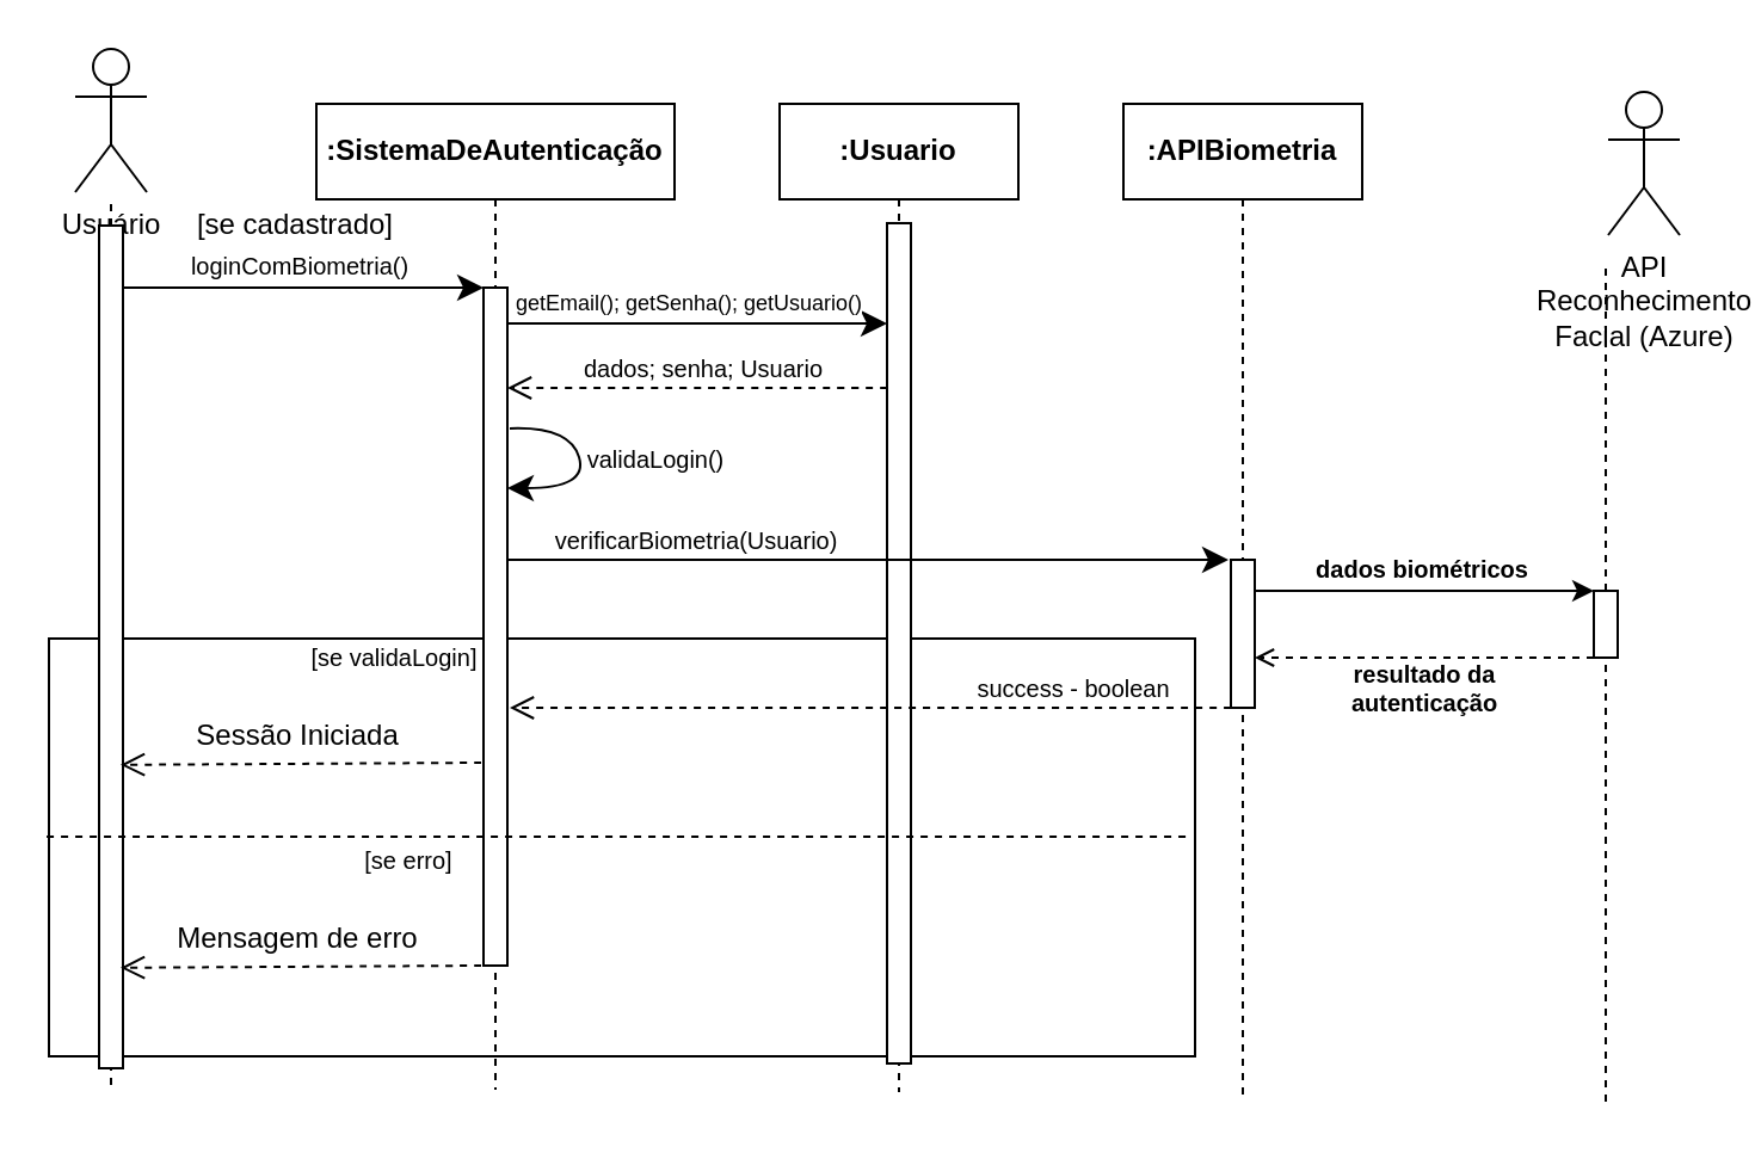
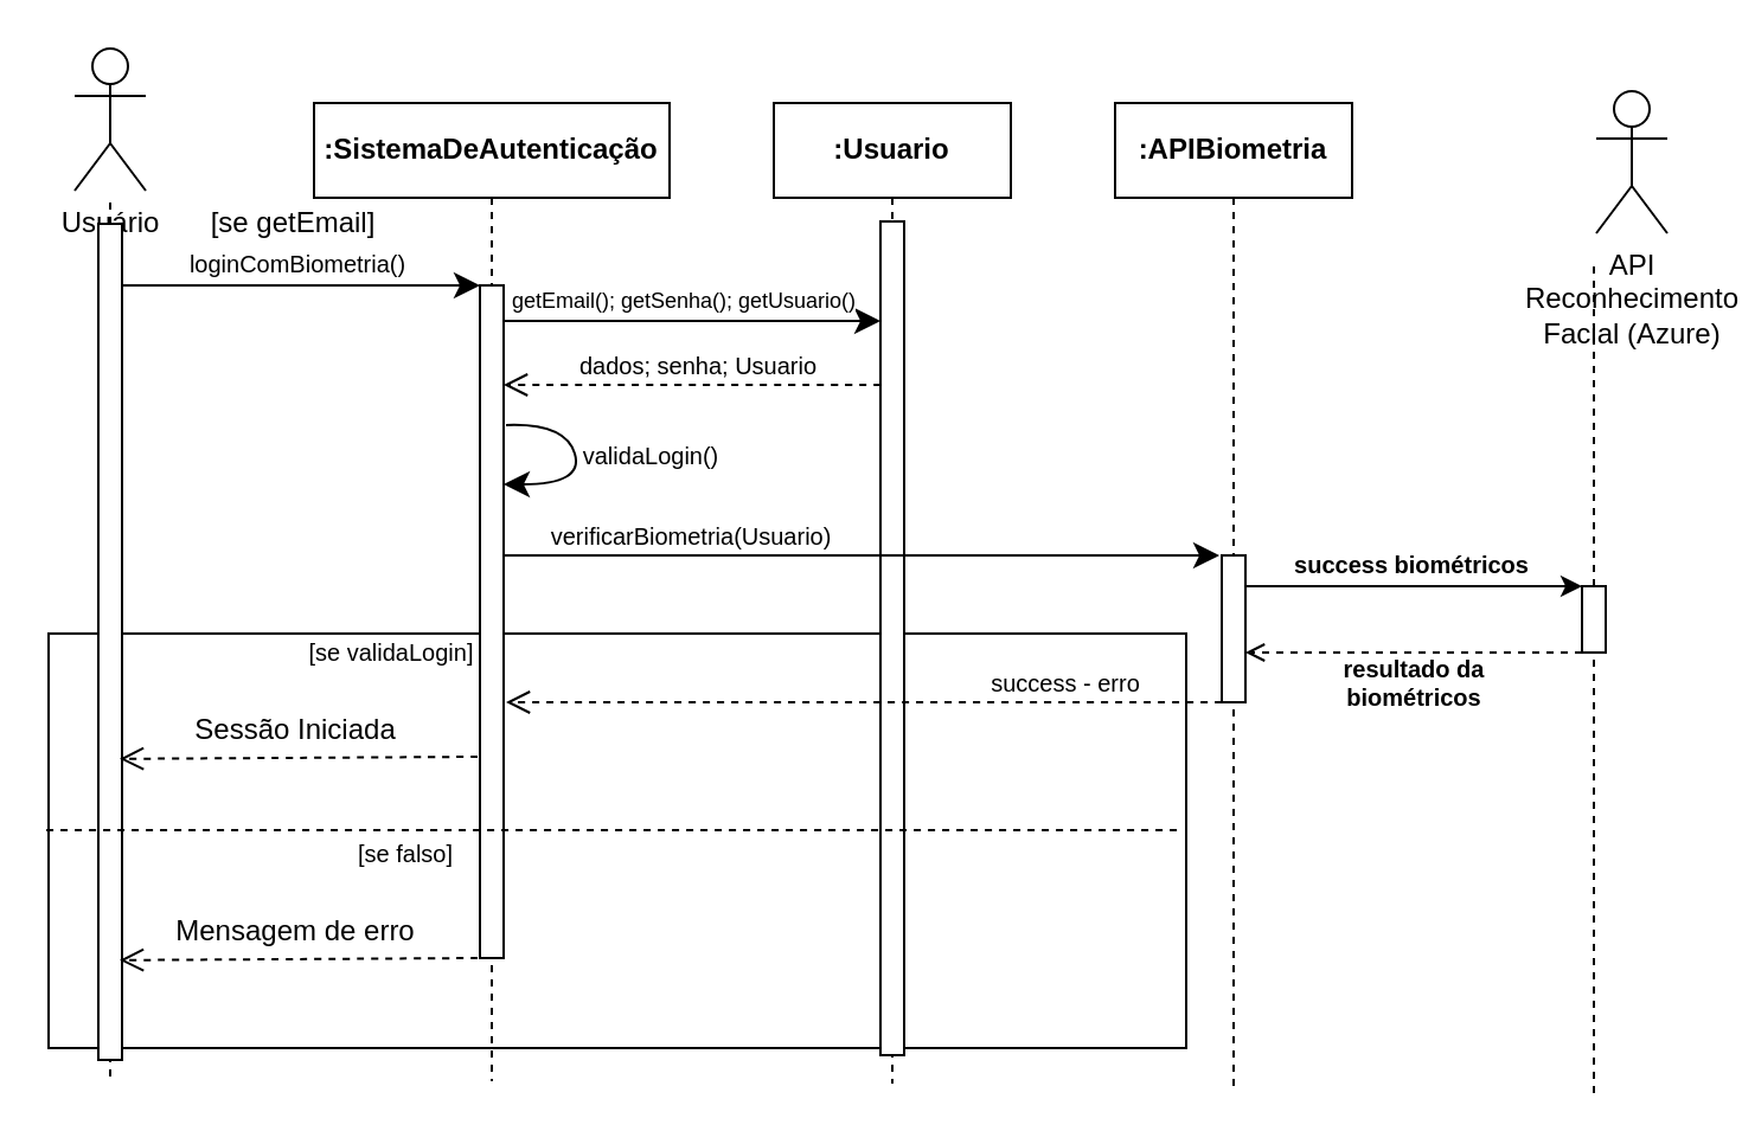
  <mxCell id="0" />
  <mxCell id="1" parent="0" />
  <mxCell id="2" value="" style="rounded=0;whiteSpace=wrap;html=1;fillColor=none;" parent="1" vertex="1"><mxGeometry x="20" y="267" width="480" height="175" as="geometry" /></mxCell>
  <mxCell id="3" value="" style="endArrow=none;dashed=1;html=1;rounded=0;" parent="1" edge="1"><mxGeometry width="50" height="50" relative="1" as="geometry"><mxPoint x="46" y="454" as="sourcePoint" /><mxPoint x="46" y="84" as="targetPoint" /></mxGeometry></mxCell>
  <mxCell id="4" value="&lt;b&gt;:Usuario&lt;/b&gt;" style="shape=umlLifeline;perimeter=lifelinePerimeter;whiteSpace=wrap;html=1;container=0;dropTarget=0;collapsible=0;recursiveResize=0;outlineConnect=0;portConstraint=eastwest;newEdgeStyle={&quot;edgeStyle&quot;:&quot;elbowEdgeStyle&quot;,&quot;elbow&quot;:&quot;vertical&quot;,&quot;curved&quot;:0,&quot;rounded&quot;:0};" parent="1" vertex="1"><mxGeometry x="326" y="43" width="100" height="414" as="geometry" /></mxCell>
  <mxCell id="5" value="" style="html=1;points=[];perimeter=orthogonalPerimeter;outlineConnect=0;targetShapes=umlLifeline;portConstraint=eastwest;newEdgeStyle={&quot;edgeStyle&quot;:&quot;elbowEdgeStyle&quot;,&quot;elbow&quot;:&quot;vertical&quot;,&quot;curved&quot;:0,&quot;rounded&quot;:0};" parent="4" vertex="1"><mxGeometry x="45" y="50" width="10" height="352" as="geometry" /></mxCell>
  <mxCell id="6" value="&lt;b&gt;:SistemaDeAutenticação&lt;/b&gt;" style="shape=umlLifeline;perimeter=lifelinePerimeter;whiteSpace=wrap;html=1;container=0;dropTarget=0;collapsible=0;recursiveResize=0;outlineConnect=0;portConstraint=eastwest;newEdgeStyle={&quot;edgeStyle&quot;:&quot;elbowEdgeStyle&quot;,&quot;elbow&quot;:&quot;vertical&quot;,&quot;curved&quot;:0,&quot;rounded&quot;:0};" parent="1" vertex="1"><mxGeometry x="132" y="43" width="150" height="413" as="geometry" /></mxCell>
  <mxCell id="7" value="" style="html=1;points=[];perimeter=orthogonalPerimeter;outlineConnect=0;targetShapes=umlLifeline;portConstraint=eastwest;newEdgeStyle={&quot;edgeStyle&quot;:&quot;elbowEdgeStyle&quot;,&quot;elbow&quot;:&quot;vertical&quot;,&quot;curved&quot;:0,&quot;rounded&quot;:0};" parent="6" vertex="1"><mxGeometry x="70" y="77" width="10" height="284" as="geometry" /></mxCell>
  <mxCell id="8" value="Usuário" style="shape=umlActor;verticalLabelPosition=bottom;verticalAlign=top;html=1;outlineConnect=0;" parent="1" vertex="1"><mxGeometry x="31" y="20" width="30" height="60" as="geometry" /></mxCell>
  <mxCell id="9" value="" style="rounded=0;whiteSpace=wrap;html=1;" parent="1" vertex="1"><mxGeometry x="41" y="94" width="10" height="353" as="geometry" /></mxCell>
  <mxCell id="10" value="&lt;b&gt;:APIBiometria&lt;/b&gt;" style="shape=umlLifeline;perimeter=lifelinePerimeter;whiteSpace=wrap;html=1;container=0;dropTarget=0;collapsible=0;recursiveResize=0;outlineConnect=0;portConstraint=eastwest;newEdgeStyle={&quot;edgeStyle&quot;:&quot;elbowEdgeStyle&quot;,&quot;elbow&quot;:&quot;vertical&quot;,&quot;curved&quot;:0,&quot;rounded&quot;:0};" parent="1" vertex="1"><mxGeometry x="470" y="43" width="100" height="416" as="geometry" /></mxCell>
  <mxCell id="11" value="" style="html=1;points=[];perimeter=orthogonalPerimeter;outlineConnect=0;targetShapes=umlLifeline;portConstraint=eastwest;newEdgeStyle={&quot;edgeStyle&quot;:&quot;elbowEdgeStyle&quot;,&quot;elbow&quot;:&quot;vertical&quot;,&quot;curved&quot;:0,&quot;rounded&quot;:0};" parent="10" vertex="1"><mxGeometry x="45" y="191" width="10" height="62" as="geometry" /></mxCell>
  <mxCell id="12" value="" style="endArrow=classic;html=1;rounded=0;fontFamily=Helvetica;fontSize=12;fontColor=default;autosize=1;resizable=0;startSize=8;endSize=8;curved=1;" parent="1" target="7" edge="1"><mxGeometry width="50" height="50" relative="1" as="geometry"><mxPoint x="51" y="120" as="sourcePoint" /><mxPoint x="101" y="70" as="targetPoint" /></mxGeometry></mxCell>
  <mxCell id="13" value="loginComBiometria()" style="edgeLabel;html=1;align=center;verticalAlign=middle;resizable=0;points=[];fontSize=10;fontFamily=Helvetica;fontColor=default;autosize=1;fillColor=none;gradientColor=none;" parent="12" vertex="1" connectable="0"><mxGeometry x="0.045" width="109" height="24" relative="1" as="geometry"><mxPoint x="-60" y="-21" as="offset" /></mxGeometry></mxCell>
  <mxCell id="14" value="" style="endArrow=classic;html=1;rounded=0;fontFamily=Helvetica;fontSize=12;fontColor=default;autosize=1;resizable=0;startSize=8;endSize=8;curved=1;" parent="1" target="5" edge="1"><mxGeometry width="50" height="50" relative="1" as="geometry"><mxPoint x="212" y="135" as="sourcePoint" /><mxPoint x="230" y="73" as="targetPoint" /></mxGeometry></mxCell>
  <mxCell id="15" value="getEmail(); getSenha(); getUsuario()" style="edgeLabel;html=1;align=center;verticalAlign=middle;resizable=0;points=[];fontSize=9;fontFamily=Helvetica;fontColor=default;autosize=1;fillColor=none;gradientColor=none;" parent="14" vertex="1" connectable="0"><mxGeometry x="-0.032" y="1" width="163" height="23" relative="1" as="geometry"><mxPoint x="-83" y="-19" as="offset" /></mxGeometry></mxCell>
  <mxCell id="16" value="" style="endArrow=open;html=1;rounded=0;fontFamily=Helvetica;fontSize=12;fontColor=default;autosize=1;resizable=0;startSize=8;endSize=8;curved=1;dashed=1;endFill=0;" parent="1" edge="1"><mxGeometry width="50" height="50" relative="1" as="geometry"><mxPoint x="371" y="162" as="sourcePoint" /><mxPoint x="212" y="162" as="targetPoint" /></mxGeometry></mxCell>
  <mxCell id="17" value="dados; senha; Usuario" style="edgeLabel;html=1;align=center;verticalAlign=middle;resizable=0;points=[];fontSize=10;fontFamily=Helvetica;fontColor=default;autosize=1;fillColor=none;gradientColor=none;" parent="1" vertex="1" connectable="0"><mxGeometry x="236.003" y="142" width="115" height="24" as="geometry" /></mxCell>
  <mxCell id="18" value="" style="endArrow=classic;html=1;rounded=0;fontFamily=Helvetica;fontSize=12;fontColor=default;autosize=1;resizable=0;startSize=8;endSize=8;curved=1;" parent="1" target="7" edge="1"><mxGeometry width="50" height="50" relative="1" as="geometry"><mxPoint x="213" y="179" as="sourcePoint" /><mxPoint x="212" y="218" as="targetPoint" /><Array as="points"><mxPoint x="238" y="178" /><mxPoint x="246" y="204" /></Array></mxGeometry></mxCell>
  <mxCell id="19" value="validaLogin()" style="edgeLabel;html=1;align=center;verticalAlign=middle;resizable=0;points=[];fontSize=10;fontFamily=Helvetica;fontColor=default;autosize=1;fillColor=none;gradientColor=none;" parent="18" vertex="1" connectable="0"><mxGeometry x="-0.099" width="75" height="24" relative="1" as="geometry"><mxPoint x="-6" y="-11" as="offset" /></mxGeometry></mxCell>
  <mxCell id="20" value="" style="endArrow=classic;html=1;rounded=0;fontFamily=Helvetica;fontSize=12;fontColor=default;autosize=1;resizable=0;startSize=8;endSize=8;curved=1;" parent="1" source="7" edge="1"><mxGeometry width="50" height="50" relative="1" as="geometry"><mxPoint x="287" y="233" as="sourcePoint" /><mxPoint x="514" y="234" as="targetPoint" /></mxGeometry></mxCell>
  <mxCell id="21" value="verificarBiometria(Usuario)" style="edgeLabel;html=1;align=center;verticalAlign=middle;resizable=0;points=[];fontSize=10;fontFamily=Helvetica;fontColor=default;autosize=1;fillColor=none;gradientColor=none;" parent="20" vertex="1" connectable="0"><mxGeometry x="-0.582" y="-1" width="136" height="24" relative="1" as="geometry"><mxPoint x="-52" y="-21" as="offset" /></mxGeometry></mxCell>
  <mxCell id="22" value="" style="endArrow=open;html=1;rounded=0;fontFamily=Helvetica;fontSize=12;fontColor=default;autosize=1;resizable=0;startSize=8;endSize=8;curved=1;dashed=1;endFill=0;" parent="1" edge="1"><mxGeometry width="50" height="50" relative="1" as="geometry"><mxPoint x="515" y="296" as="sourcePoint" /><mxPoint x="213" y="296" as="targetPoint" /></mxGeometry></mxCell>
- <mxCell id="23" value="success - boolean" style="edgeLabel;html=1;align=center;verticalAlign=middle;resizable=0;points=[];fontSize=10;fontFamily=Helvetica;fontColor=default;autosize=1;fillColor=none;gradientColor=none;" parent="1" vertex="1" connectable="0"><mxGeometry x="399.003" y="276" width="99" height="24" as="geometry" /></mxCell>
+ <mxCell id="23" value="success - erro" style="edgeLabel;html=1;align=center;verticalAlign=middle;resizable=0;points=[];fontSize=10;fontFamily=Helvetica;fontColor=default;autosize=1;fillColor=none;gradientColor=none;" parent="1" vertex="1" connectable="0"><mxGeometry x="399.003" y="276" width="99" height="24" as="geometry" /></mxCell>
  <mxCell id="24" value="" style="endArrow=open;html=1;rounded=0;fontFamily=Helvetica;fontSize=12;fontColor=default;autosize=1;resizable=0;startSize=8;endSize=8;curved=1;entryX=1;entryY=0.715;entryDx=0;entryDy=0;entryPerimeter=0;dashed=1;endFill=0;" parent="1" edge="1"><mxGeometry width="50" height="50" relative="1" as="geometry"><mxPoint x="201" y="319" as="sourcePoint" /><mxPoint x="50" y="319.9" as="targetPoint" /></mxGeometry></mxCell>
  <mxCell id="25" value="Sessão Iniciada" style="edgeLabel;html=1;align=center;verticalAlign=middle;resizable=0;points=[];fontSize=12;fontFamily=Helvetica;fontColor=default;autosize=1;fillColor=none;gradientColor=none;" parent="24" vertex="1" connectable="0"><mxGeometry x="0.075" y="2" width="103" height="26" relative="1" as="geometry"><mxPoint x="-48" y="-26" as="offset" /></mxGeometry></mxCell>
  <mxCell id="26" value="" style="endArrow=none;dashed=1;html=1;rounded=0;" parent="1" source="33" edge="1"><mxGeometry width="50" height="50" relative="1" as="geometry"><mxPoint x="672" y="384" as="sourcePoint" /><mxPoint x="672" y="112" as="targetPoint" /></mxGeometry></mxCell>
  <mxCell id="27" value="API&lt;div&gt;Reconhecimento&lt;/div&gt;&lt;div&gt;Facial (Azure)&lt;/div&gt;" style="shape=umlActor;verticalLabelPosition=bottom;verticalAlign=top;html=1;outlineConnect=0;" parent="1" vertex="1"><mxGeometry x="673" y="38" width="30" height="60" as="geometry" /></mxCell>
  <mxCell id="28" value="" style="endArrow=classic;html=1;rounded=0;entryX=0;entryY=0;entryDx=0;entryDy=0;" parent="1" source="11" target="33" edge="1"><mxGeometry width="50" height="50" relative="1" as="geometry"><mxPoint x="532" y="176" as="sourcePoint" /><mxPoint x="627" y="176" as="targetPoint" /></mxGeometry></mxCell>
  <mxCell id="29" value="" style="endArrow=open;html=1;rounded=0;exitX=0;exitY=1;exitDx=0;exitDy=0;dashed=1;endFill=0;" parent="1" source="33" target="11" edge="1"><mxGeometry width="50" height="50" relative="1" as="geometry"><mxPoint x="577" y="226" as="sourcePoint" /><mxPoint x="532" y="256" as="targetPoint" /></mxGeometry></mxCell>
- <mxCell id="30" value="dados biométricos" style="text;html=1;align=center;verticalAlign=middle;resizable=0;points=[];autosize=1;strokeColor=none;fillColor=none;fontSize=10;fontStyle=1" parent="1" vertex="1"><mxGeometry x="545" y="223" width="100" height="30" as="geometry" /></mxCell>
- <mxCell id="31" value="resultado da&lt;div style=&quot;font-size: 10px;&quot;&gt;autenticação&lt;/div&gt;" style="text;html=1;align=center;verticalAlign=middle;resizable=0;points=[];autosize=1;strokeColor=none;fillColor=none;fontSize=10;fontStyle=1" parent="1" vertex="1"><mxGeometry x="556" y="268" width="80" height="40" as="geometry" /></mxCell>
+ <mxCell id="30" value="success biométricos" style="text;html=1;align=center;verticalAlign=middle;resizable=0;points=[];autosize=1;strokeColor=none;fillColor=none;fontSize=10;fontStyle=1" parent="1" vertex="1"><mxGeometry x="545" y="223" width="100" height="30" as="geometry" /></mxCell>
+ <mxCell id="31" value="resultado da&lt;div style=&quot;font-size: 10px;&quot;&gt;biométricos&lt;/div&gt;" style="text;html=1;align=center;verticalAlign=middle;resizable=0;points=[];autosize=1;strokeColor=none;fillColor=none;fontSize=10;fontStyle=1" parent="1" vertex="1"><mxGeometry x="556" y="268" width="80" height="40" as="geometry" /></mxCell>
  <mxCell id="32" value="" style="endArrow=none;dashed=1;html=1;rounded=0;" parent="1" target="33" edge="1"><mxGeometry width="50" height="50" relative="1" as="geometry"><mxPoint x="672" y="461" as="sourcePoint" /><mxPoint x="672" y="147" as="targetPoint" /></mxGeometry></mxCell>
  <mxCell id="33" value="" style="rounded=0;whiteSpace=wrap;html=1;" parent="1" vertex="1"><mxGeometry x="667" y="247" width="10" height="28" as="geometry" /></mxCell>
  <mxCell id="34" value="" style="endArrow=open;html=1;rounded=0;fontFamily=Helvetica;fontSize=12;fontColor=default;autosize=1;resizable=0;startSize=8;endSize=8;curved=1;entryX=1;entryY=0.715;entryDx=0;entryDy=0;entryPerimeter=0;dashed=1;endFill=0;" parent="1" edge="1"><mxGeometry width="50" height="50" relative="1" as="geometry"><mxPoint x="201" y="404" as="sourcePoint" /><mxPoint x="50" y="404.9" as="targetPoint" /></mxGeometry></mxCell>
  <mxCell id="35" value="Mensagem de erro" style="edgeLabel;html=1;align=center;verticalAlign=middle;resizable=0;points=[];fontSize=12;fontFamily=Helvetica;fontColor=default;autosize=1;fillColor=none;gradientColor=none;" parent="34" vertex="1" connectable="0"><mxGeometry x="0.075" y="2" width="119" height="26" relative="1" as="geometry"><mxPoint x="-56" y="-26" as="offset" /></mxGeometry></mxCell>
  <mxCell id="36" value="" style="endArrow=none;dashed=1;html=1;rounded=0;entryX=0.998;entryY=0.474;entryDx=0;entryDy=0;entryPerimeter=0;exitX=-0.002;exitY=0.474;exitDx=0;exitDy=0;exitPerimeter=0;" parent="1" source="2" target="2" edge="1"><mxGeometry width="50" height="50" relative="1" as="geometry"><mxPoint x="361" y="312" as="sourcePoint" /><mxPoint x="411" y="262" as="targetPoint" /></mxGeometry></mxCell>
  <mxCell id="37" value="[se validaLogin]" style="text;html=1;align=center;verticalAlign=middle;whiteSpace=wrap;rounded=0;fontSize=10;" parent="1" vertex="1"><mxGeometry x="129" y="260" width="72" height="30" as="geometry" /></mxCell>
- <mxCell id="38" value="[se erro]" style="text;html=1;align=center;verticalAlign=middle;whiteSpace=wrap;rounded=0;fontSize=10;" parent="1" vertex="1"><mxGeometry x="135" y="345" width="72" height="30" as="geometry" /></mxCell>
- <mxCell id="39" value="[se cadastrado]" style="text;html=1;align=center;verticalAlign=middle;resizable=0;points=[];autosize=1;strokeColor=none;fillColor=none;" vertex="1" parent="1"><mxGeometry x="73" y="81" width="100" height="26" as="geometry" /></mxCell>
+ <mxCell id="38" value="[se falso]" style="text;html=1;align=center;verticalAlign=middle;whiteSpace=wrap;rounded=0;fontSize=10;" parent="1" vertex="1"><mxGeometry x="135" y="345" width="72" height="30" as="geometry" /></mxCell>
+ <mxCell id="39" value="[se getEmail]" style="text;html=1;align=center;verticalAlign=middle;resizable=0;points=[];autosize=1;strokeColor=none;fillColor=none;" vertex="1" parent="1"><mxGeometry x="73" y="81" width="100" height="26" as="geometry" /></mxCell>
